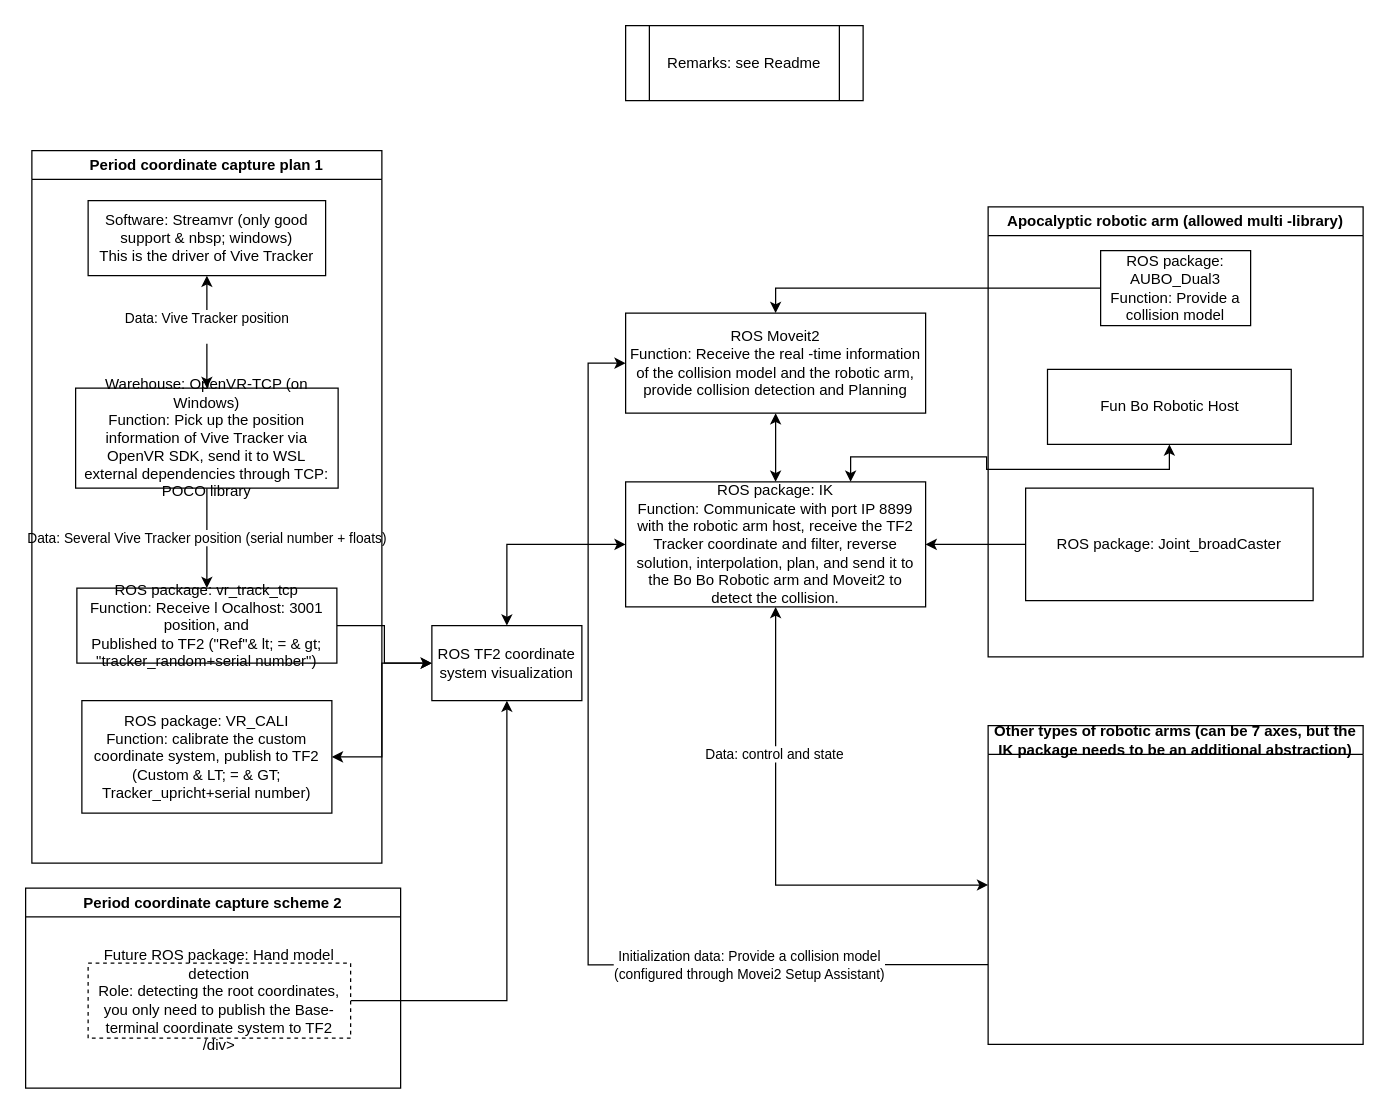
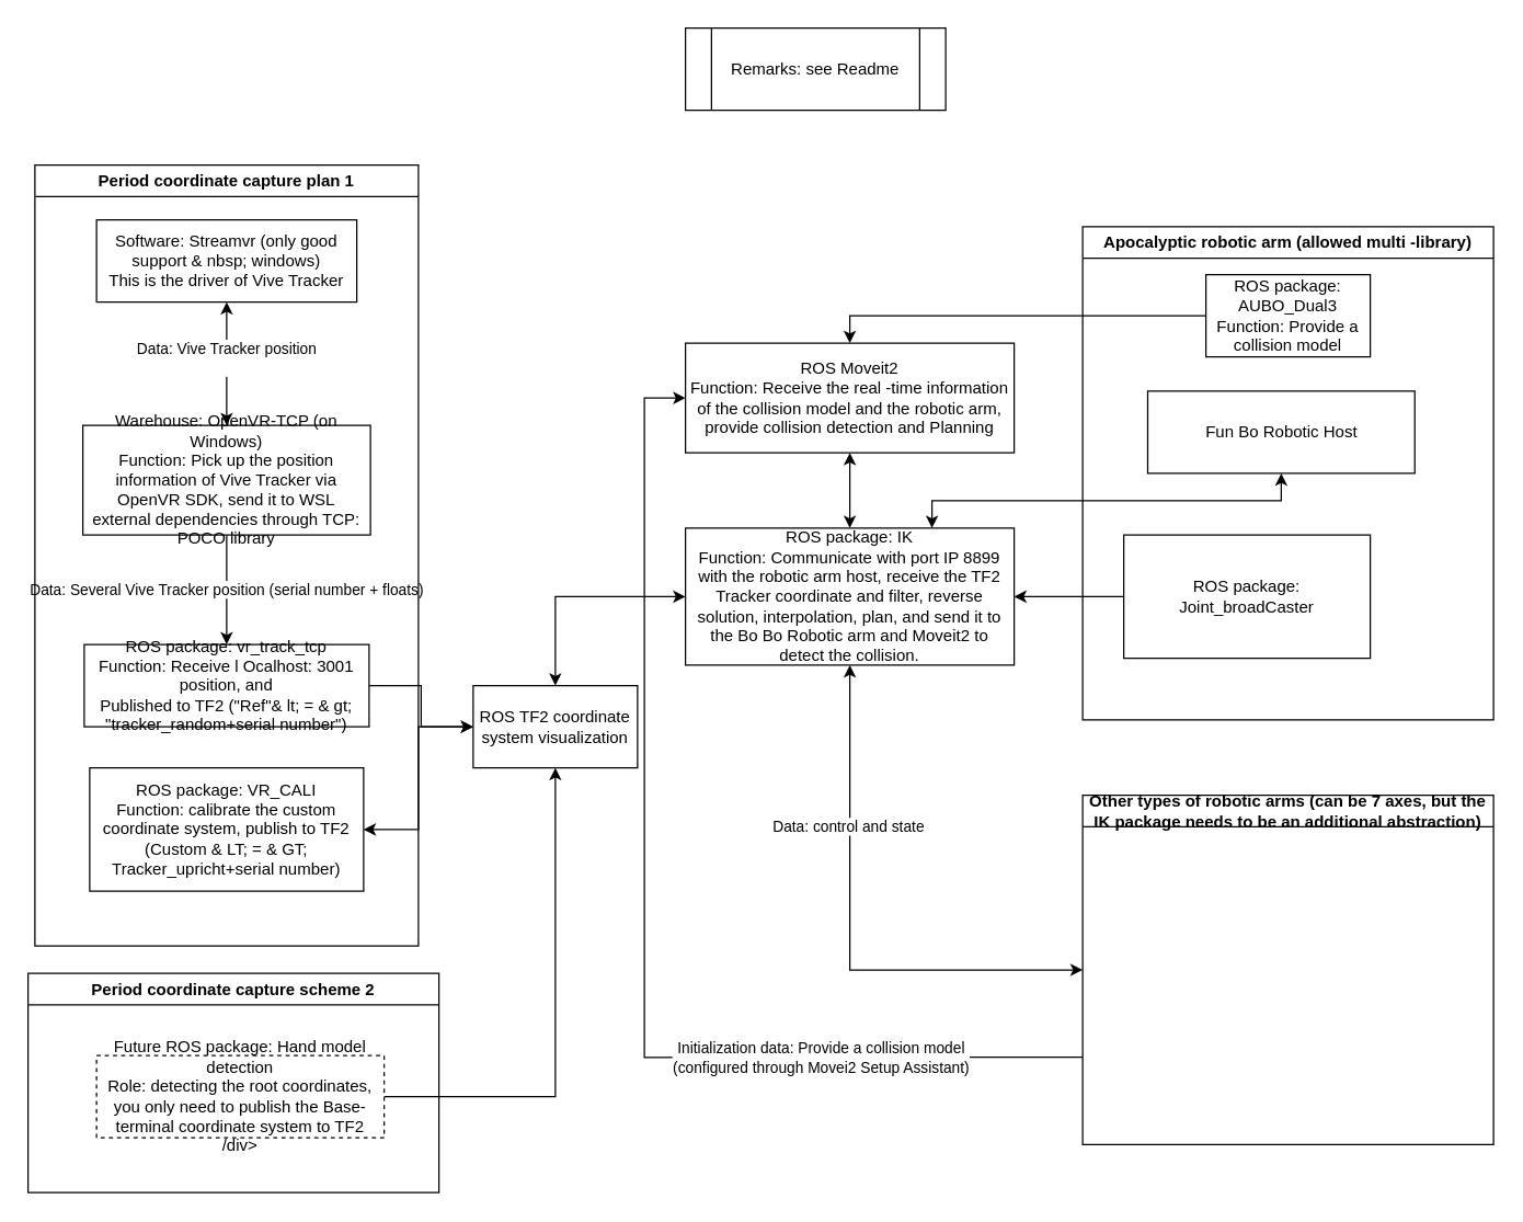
  <mxCell id="0" />
  <mxCell id="1" parent="0" />
  <mxCell id="2" style="edgeStyle=orthogonalEdgeStyle;rounded=0;orthogonalLoop=1;jettySize=auto;html=1;" edge="1" parent="1" source="4" target="10"><mxGeometry relative="1" as="geometry" /></mxCell>
  <mxCell id="3" value="Data: Several Vive Tracker position (serial number + floats)" style="edgeLabel;html=1;align=center;verticalAlign=middle;resizable=0;points=[];" vertex="1" connectable="0" parent="2"><mxGeometry x="-0.013" y="-1" relative="1" as="geometry"><mxPoint as="offset" /></mxGeometry></mxCell>
  <mxCell id="4" value="Warehouse: OpenVR-TCP (on Windows) &lt;br&gt; Function: Pick up the position information of Vive Tracker via OpenVR SDK, send it to WSL &lt;div&gt; external dependencies through TCP: POCO library &lt;/div&gt;" style="rounded=0;whiteSpace=wrap;html=1;" vertex="1" parent="1"><mxGeometry x="60" y="310" width="210" height="80" as="geometry" /></mxCell>
  <mxCell id="5" style="edgeStyle=orthogonalEdgeStyle;rounded=0;orthogonalLoop=1;jettySize=auto;html=1;entryX=0.5;entryY=0;entryDx=0;entryDy=0;startArrow=classic;startFill=1;" edge="1" parent="1" source="7" target="4"><mxGeometry relative="1" as="geometry" /></mxCell>
  <mxCell id="6" value="Data: Vive Tracker position &lt;div&gt; &lt;br&gt; &lt;/div&gt;" style="edgeLabel;html=1;align=center;verticalAlign=middle;resizable=0;points=[];" vertex="1" connectable="0" parent="5"><mxGeometry x="-0.116" y="-1" relative="1" as="geometry"><mxPoint as="offset" /></mxGeometry></mxCell>
  <mxCell id="7" value="Software: Streamvr (only good support &amp; nbsp; windows) &lt;div&gt; This is the driver of Vive Tracker &lt;/div&gt;" style="rounded=0;whiteSpace=wrap;html=1;" vertex="1" parent="1"><mxGeometry x="70" y="160" width="190" height="60" as="geometry" /></mxCell>
  <mxCell id="8" value="Remarks: see Readme" style="shape=process;whiteSpace=wrap;html=1;backgroundOutline=1;" vertex="1" parent="1"><mxGeometry x="500" y="20" width="190" height="60" as="geometry" /></mxCell>
  <mxCell id="9" style="edgeStyle=orthogonalEdgeStyle;rounded=0;orthogonalLoop=1;jettySize=auto;html=1;entryX=0;entryY=0.5;entryDx=0;entryDy=0;" edge="1" parent="1" source="10" target="12"><mxGeometry relative="1" as="geometry" /></mxCell>
  <mxCell id="10" value="ROS package: vr_track_tcp &lt;div&gt; Function: Receive l &lt;span style = &quot;background-color: initial;&quot;&gt; Ocalhost: 3001 position, and &lt;/span&gt; &lt;/div&gt; &lt;div&gt; Published to TF2 (&quot;Ref&quot;&amp; lt; = &amp; gt; &quot;tracker_random+serial number&quot;) &lt;/div&gt;" style="rounded=0;whiteSpace=wrap;html=1;" vertex="1" parent="1"><mxGeometry x="61" y="470" width="208" height="60" as="geometry" /></mxCell>
  <mxCell id="11" style="edgeStyle=orthogonalEdgeStyle;rounded=0;orthogonalLoop=1;jettySize=auto;html=1;exitX=0.5;exitY=0;exitDx=0;exitDy=0;entryX=0;entryY=0.5;entryDx=0;entryDy=0;startArrow=classic;startFill=1;" edge="1" parent="1" source="12" target="16"><mxGeometry relative="1" as="geometry" /></mxCell>
  <mxCell id="12" value="ROS TF2 coordinate system visualization" style="rounded=0;whiteSpace=wrap;html=1;" vertex="1" parent="1"><mxGeometry x="345" y="500" width="120" height="60" as="geometry" /></mxCell>
  <mxCell id="13" style="edgeStyle=orthogonalEdgeStyle;rounded=0;orthogonalLoop=1;jettySize=auto;html=1;entryX=0;entryY=0.5;entryDx=0;entryDy=0;startArrow=classic;startFill=1;" edge="1" parent="1" source="14" target="12"><mxGeometry relative="1" as="geometry" /></mxCell>
  <mxCell id="14" value="ROS package: VR_CALI &lt;DIV&gt; Function: calibrate the custom coordinate system, publish to TF2 (Custom &amp; LT; = &amp; GT; Tracker_upricht+serial number) &lt;/div&gt;" style="rounded=0;whiteSpace=wrap;html=1;" vertex="1" parent="1"><mxGeometry x="65" y="560" width="200" height="90" as="geometry" /></mxCell>
  <mxCell id="15" style="edgeStyle=orthogonalEdgeStyle;rounded=0;orthogonalLoop=1;jettySize=auto;html=1;exitX=0.75;exitY=0;exitDx=0;exitDy=0;entryX=0.5;entryY=1;entryDx=0;entryDy=0;startArrow=classic;startFill=1;" edge="1" parent="1" source="16" target="29"><mxGeometry relative="1" as="geometry"><mxPoint x="690" y="365" as="targetPoint" /></mxGeometry></mxCell>
  <mxCell id="16" value="ROS package: IK &lt;div&gt; Function: Communicate with port IP 8899 with the robotic arm host, receive the TF2 Tracker coordinate and filter, reverse solution, interpolation, plan, and send it to the Bo Bo Robotic arm and Moveit2 to detect the collision. &lt;/Div&gt;" style="rounded=0;whiteSpace=wrap;html=1;" vertex="1" parent="1"><mxGeometry x="500" y="385" width="240" height="100" as="geometry" /></mxCell>
  <mxCell id="17" style="edgeStyle=orthogonalEdgeStyle;rounded=0;orthogonalLoop=1;jettySize=auto;html=1;entryX=0.5;entryY=0;entryDx=0;entryDy=0;" edge="1" parent="1" source="30" target="21"><mxGeometry relative="1" as="geometry" /></mxCell>
  <mxCell id="18" style="edgeStyle=orthogonalEdgeStyle;rounded=0;orthogonalLoop=1;jettySize=auto;html=1;entryX=0.5;entryY=0;entryDx=0;entryDy=0;startArrow=classic;startFill=1;" edge="1" parent="1" source="21" target="16"><mxGeometry relative="1" as="geometry" /></mxCell>
  <mxCell id="19" style="edgeStyle=orthogonalEdgeStyle;rounded=0;orthogonalLoop=1;jettySize=auto;html=1;entryX=0;entryY=0.75;entryDx=0;entryDy=0;exitX=0;exitY=0.5;exitDx=0;exitDy=0;startArrow=classic;startFill=1;endArrow=none;endFill=0;" edge="1" parent="1" source="21" target="33"><mxGeometry relative="1" as="geometry"><Array as="points"><mxPoint x="470" y="290" /><mxPoint x="470" y="771" /></Array></mxGeometry></mxCell>
  <mxCell id="20" value="Initialization data: Provide a collision model &lt;div&gt; (configured through Movei2 Setup Assistant) &lt;/div&gt;" style="edgeLabel;html=1;align=center;verticalAlign=middle;resizable=0;points=[];" vertex="1" connectable="0" parent="19"><mxGeometry x="0.54" relative="1" as="geometry"><mxPoint as="offset" /></mxGeometry></mxCell>
  <mxCell id="21" value="ROS Moveit2 &lt;div&gt; Function: Receive the real -time information of the collision model and the robotic arm, provide collision detection and Planning &lt;/div&gt;" style="rounded=0;whiteSpace=wrap;html=1;" vertex="1" parent="1"><mxGeometry x="500" y="250" width="240" height="80" as="geometry" /></mxCell>
  <mxCell id="22" style="edgeStyle=orthogonalEdgeStyle;rounded=0;orthogonalLoop=1;jettySize=auto;html=1;" edge="1" parent="1" source="23" target="12"><mxGeometry relative="1" as="geometry" /></mxCell>
  <mxCell id="23" value="Future ROS package: Hand model detection &lt;div&gt; Role: detecting the root &lt;span style = &quot;background-color: initial;&quot;&gt; coordinates, you only need to publish the Base-terminal coordinate system to TF2 &lt;/span&gt; &lt;/span&gt;/div&gt;" style="rounded=0;whiteSpace=wrap;html=1;dashed=1;" vertex="1" parent="1"><mxGeometry x="70" y="770" width="210" height="60" as="geometry" /></mxCell>
  <mxCell id="24" value="Period coordinate capture plan 1" style="swimlane;whiteSpace=wrap;html=1;" vertex="1" parent="1"><mxGeometry x="25" y="120" width="280" height="570" as="geometry" /></mxCell>
  <mxCell id="25" value="Period coordinate capture scheme 2" style="swimlane;whiteSpace=wrap;html=1;" vertex="1" parent="1"><mxGeometry x="20" y="710" width="300" height="160" as="geometry" /></mxCell>
  <mxCell id="26" style="edgeStyle=orthogonalEdgeStyle;rounded=0;orthogonalLoop=1;jettySize=auto;html=1;entryX=1;entryY=0.5;entryDx=0;entryDy=0;" edge="1" parent="1" source="27" target="16"><mxGeometry relative="1" as="geometry" /></mxCell>
- <mxCell id="27" value="ROS package: Joint_broadCaster" style="rounded=0;whiteSpace=wrap;html=1;" vertex="1" parent="1"><mxGeometry x="820" y="390" width="230" height="90" as="geometry" /></mxCell>
+ <mxCell id="27" value="ROS package: Joint_broadCaster" style="rounded=0;whiteSpace=wrap;html=1;" vertex="1" parent="1"><mxGeometry x="820" y="390" width="180" height="90" as="geometry" /></mxCell>
  <mxCell id="28" value="Apocalyptic robotic arm (allowed multi -library)" style="swimlane;whiteSpace=wrap;html=1;" vertex="1" parent="1"><mxGeometry x="790" y="165" width="300" height="360" as="geometry" /></mxCell>
- <mxCell id="29" value="Fun Bo Robotic Host" style="rounded=0;whiteSpace=wrap;html=1;" vertex="1" parent="28"><mxGeometry x="47.5" y="130" width="195" height="60" as="geometry" /></mxCell>
+ <mxCell id="29" value="Fun Bo Robotic Host" style="rounded=0;whiteSpace=wrap;html=1;" vertex="1" parent="28"><mxGeometry x="47.5" y="120" width="195" height="60" as="geometry" /></mxCell>
  <mxCell id="30" value="ROS package: AUBO_Dual3 &lt;div&gt; Function: Provide a collision model &lt;/div&gt;" style="rounded=0;whiteSpace=wrap;html=1;" vertex="1" parent="28"><mxGeometry x="90" y="35" width="120" height="60" as="geometry" /></mxCell>
  <mxCell id="31" style="edgeStyle=orthogonalEdgeStyle;rounded=0;orthogonalLoop=1;jettySize=auto;html=1;entryX=0.5;entryY=1;entryDx=0;entryDy=0;startArrow=classic;startFill=1;" edge="1" parent="1" source="33" target="16"><mxGeometry relative="1" as="geometry" /></mxCell>
  <mxCell id="32" value="Data: control and state" style="edgeLabel;html=1;align=center;verticalAlign=middle;resizable=0;points=[];" vertex="1" connectable="0" parent="31"><mxGeometry x="0.4" y="2" relative="1" as="geometry"><mxPoint as="offset" /></mxGeometry></mxCell>
  <mxCell id="33" value="Other types of robotic arms (can be 7 axes, but the IK package needs to be an additional abstraction)" style="swimlane;whiteSpace=wrap;html=1;" vertex="1" parent="1"><mxGeometry x="790" y="580" width="300" height="255" as="geometry" /></mxCell>
